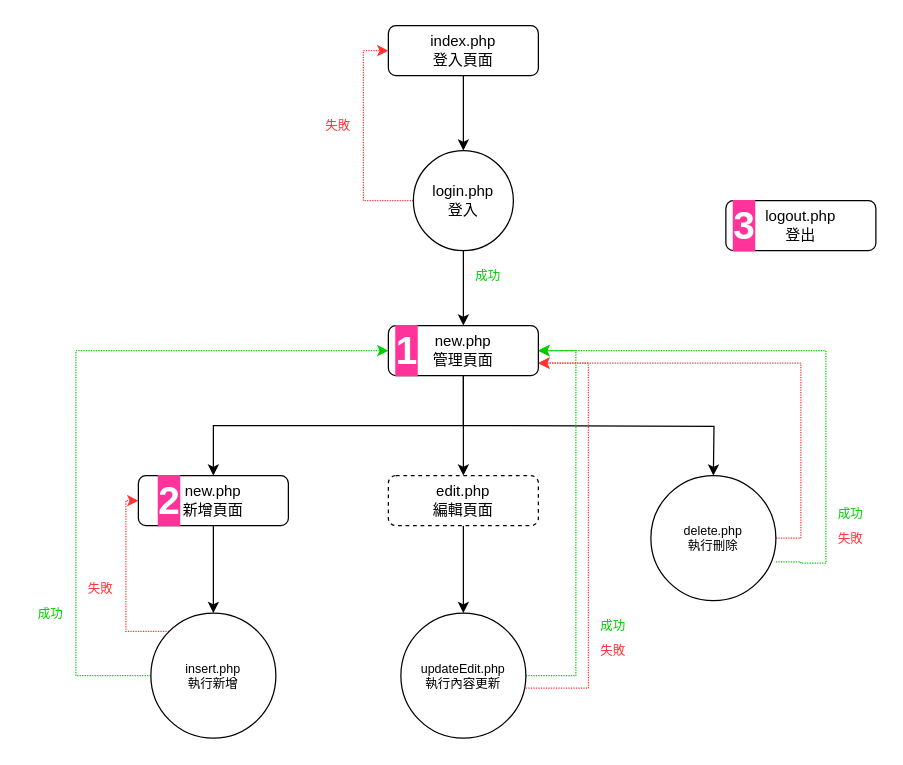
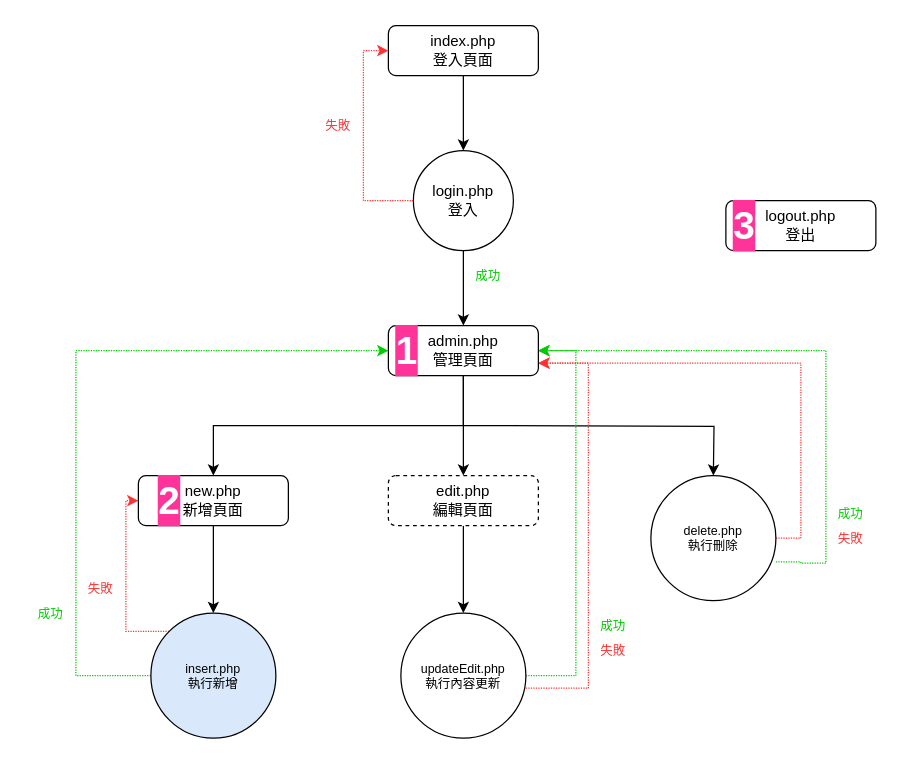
  <mxCell id="0" />
  <mxCell id="1" parent="0" />
  <mxCell id="2" style="edgeStyle=orthogonalEdgeStyle;rounded=0;orthogonalLoop=1;jettySize=auto;html=1;exitX=0.5;exitY=1;exitDx=0;exitDy=0;entryX=0.5;entryY=0;entryDx=0;entryDy=0;" edge="1" parent="1" source="3" target="9"><mxGeometry relative="1" as="geometry" /></mxCell>
  <mxCell id="3" value="index.php&lt;br&gt;登入頁面" style="rounded=1;whiteSpace=wrap;html=1;fontSize=12;glass=0;strokeWidth=1;shadow=0;" parent="1" vertex="1"><mxGeometry x="310" y="20" width="120" height="40" as="geometry" /></mxCell>
  <mxCell id="4" style="edgeStyle=orthogonalEdgeStyle;rounded=0;orthogonalLoop=1;jettySize=auto;html=1;exitX=0.5;exitY=1;exitDx=0;exitDy=0;entryX=0.5;entryY=0;entryDx=0;entryDy=0;exitPerimeter=0;" edge="1" parent="1" source="34" target="37"><mxGeometry relative="1" as="geometry"><Array as="points"><mxPoint x="370" y="340" /><mxPoint x="170" y="340" /></Array></mxGeometry></mxCell>
  <mxCell id="5" style="edgeStyle=orthogonalEdgeStyle;rounded=0;orthogonalLoop=1;jettySize=auto;html=1;entryX=0.5;entryY=0;entryDx=0;entryDy=0;" edge="1" parent="1"><mxGeometry relative="1" as="geometry"><mxPoint x="370" y="340" as="sourcePoint" /><mxPoint x="570" y="380" as="targetPoint" /></mxGeometry></mxCell>
  <mxCell id="6" style="edgeStyle=orthogonalEdgeStyle;rounded=0;orthogonalLoop=1;jettySize=auto;html=1;entryX=0.5;entryY=0;entryDx=0;entryDy=0;" edge="1" parent="1" source="34" target="11"><mxGeometry relative="1" as="geometry" /></mxCell>
  <mxCell id="7" style="edgeStyle=orthogonalEdgeStyle;rounded=0;orthogonalLoop=1;jettySize=auto;html=1;exitX=0.5;exitY=1;exitDx=0;exitDy=0;entryX=0.5;entryY=0;entryDx=0;entryDy=0;" edge="1" parent="1" source="9" target="34"><mxGeometry relative="1" as="geometry" /></mxCell>
  <mxCell id="8" style="edgeStyle=orthogonalEdgeStyle;rounded=0;orthogonalLoop=1;jettySize=auto;html=1;exitX=0;exitY=0.5;exitDx=0;exitDy=0;entryX=0;entryY=0.5;entryDx=0;entryDy=0;dashed=1;dashPattern=1 1;fontSize=10;fontColor=#00CC00;strokeColor=#FF3333;" edge="1" parent="1" source="9" target="3"><mxGeometry relative="1" as="geometry" /></mxCell>
  <mxCell id="9" value="&lt;span&gt;login.php&lt;/span&gt;&lt;br&gt;&lt;span&gt;登入&lt;/span&gt;" style="ellipse;whiteSpace=wrap;html=1;aspect=fixed;" vertex="1" parent="1"><mxGeometry x="330" y="120" width="80" height="80" as="geometry" /></mxCell>
  <mxCell id="10" style="edgeStyle=orthogonalEdgeStyle;rounded=0;orthogonalLoop=1;jettySize=auto;html=1;exitX=0.5;exitY=1;exitDx=0;exitDy=0;entryX=0.5;entryY=0;entryDx=0;entryDy=0;fontSize=10;" edge="1" parent="1" source="11" target="17"><mxGeometry relative="1" as="geometry" /></mxCell>
  <mxCell id="11" value="edit.php&lt;br&gt;編輯頁面" style="rounded=1;whiteSpace=wrap;html=1;fontSize=12;glass=0;strokeWidth=1;shadow=0;dashed=1;" vertex="1" parent="1"><mxGeometry x="310" y="380" width="120" height="40" as="geometry" /></mxCell>
  <mxCell id="12" style="edgeStyle=orthogonalEdgeStyle;rounded=0;orthogonalLoop=1;jettySize=auto;html=1;exitX=0.5;exitY=1;exitDx=0;exitDy=0;entryX=0.5;entryY=0;entryDx=0;entryDy=0;fontSize=10;" edge="1" parent="1" source="37" target="15"><mxGeometry relative="1" as="geometry" /></mxCell>
  <mxCell id="13" style="edgeStyle=orthogonalEdgeStyle;rounded=0;orthogonalLoop=1;jettySize=auto;html=1;exitX=0;exitY=0;exitDx=0;exitDy=0;entryX=0;entryY=0.5;entryDx=0;entryDy=0;fontSize=10;dashed=1;dashPattern=1 1;strokeColor=#FF3333;" edge="1" parent="1" source="15" target="37"><mxGeometry relative="1" as="geometry"><Array as="points"><mxPoint x="100" y="505" /><mxPoint x="100" y="400" /></Array></mxGeometry></mxCell>
  <mxCell id="14" style="edgeStyle=orthogonalEdgeStyle;rounded=0;orthogonalLoop=1;jettySize=auto;html=1;exitX=0;exitY=0.5;exitDx=0;exitDy=0;entryX=0;entryY=0.5;entryDx=0;entryDy=0;dashed=1;dashPattern=1 1;fontSize=10;fontColor=#00CC00;strokeColor=#00CC00;" edge="1" parent="1" source="15" target="34"><mxGeometry relative="1" as="geometry"><Array as="points"><mxPoint x="60" y="540" /><mxPoint x="60" y="280" /></Array></mxGeometry></mxCell>
- <mxCell id="15" value="&lt;font style=&quot;font-size: 10px&quot;&gt;&lt;span style=&quot;font-size: 10px&quot;&gt;insert.php&lt;/span&gt;&lt;br style=&quot;font-size: 10px&quot;&gt;執行新增&lt;br&gt;&lt;/font&gt;" style="ellipse;whiteSpace=wrap;html=1;aspect=fixed;fontSize=10;" vertex="1" parent="1"><mxGeometry x="120" y="490" width="100" height="100" as="geometry" /></mxCell>
+ <mxCell id="15" value="&lt;font style=&quot;font-size: 10px&quot;&gt;&lt;span style=&quot;font-size: 10px&quot;&gt;insert.php&lt;/span&gt;&lt;br style=&quot;font-size: 10px&quot;&gt;執行新增&lt;br&gt;&lt;/font&gt;" style="ellipse;whiteSpace=wrap;html=1;aspect=fixed;fontSize=10;fillColor=#dae8fc;" vertex="1" parent="1"><mxGeometry x="120" y="490" width="100" height="100" as="geometry" /></mxCell>
  <mxCell id="16" style="edgeStyle=orthogonalEdgeStyle;rounded=0;orthogonalLoop=1;jettySize=auto;html=1;exitX=1;exitY=0.5;exitDx=0;exitDy=0;entryX=1;entryY=0.5;entryDx=0;entryDy=0;dashed=1;dashPattern=1 1;fontSize=10;fontColor=#00CC00;strokeColor=#00CC00;" edge="1" parent="1" source="17" target="34"><mxGeometry relative="1" as="geometry"><Array as="points"><mxPoint x="460" y="540" /><mxPoint x="460" y="280" /></Array></mxGeometry></mxCell>
  <mxCell id="17" value="&lt;font style=&quot;font-size: 10px&quot;&gt;updateEdit.php&lt;br&gt;執行內容更新&lt;br&gt;&lt;/font&gt;" style="ellipse;whiteSpace=wrap;html=1;aspect=fixed;fontSize=10;" vertex="1" parent="1"><mxGeometry x="320" y="490" width="100" height="100" as="geometry" /></mxCell>
  <mxCell id="18" style="edgeStyle=orthogonalEdgeStyle;rounded=0;orthogonalLoop=1;jettySize=auto;html=1;exitX=1;exitY=0.5;exitDx=0;exitDy=0;dashed=1;dashPattern=1 1;fontSize=10;fontColor=#00CC00;strokeColor=#FF3333;" edge="1" parent="1" source="19"><mxGeometry relative="1" as="geometry"><mxPoint x="430" y="290" as="targetPoint" /><Array as="points"><mxPoint x="640" y="430" /><mxPoint x="640" y="290" /></Array></mxGeometry></mxCell>
  <mxCell id="19" value="&lt;font style=&quot;font-size: 10px&quot;&gt;&lt;span style=&quot;font-size: 10px&quot;&gt;delete.php&lt;/span&gt;&lt;br style=&quot;font-size: 10px&quot;&gt;執行刪除&lt;br&gt;&lt;/font&gt;" style="ellipse;whiteSpace=wrap;html=1;aspect=fixed;fontSize=10;" vertex="1" parent="1"><mxGeometry x="520" y="380" width="100" height="100" as="geometry" /></mxCell>
  <mxCell id="20" value="失敗" style="text;html=1;strokeColor=none;fillColor=none;align=center;verticalAlign=middle;whiteSpace=wrap;rounded=0;fontSize=10;fontColor=#FF3333;" vertex="1" parent="1"><mxGeometry x="60" y="460" width="40" height="20" as="geometry" /></mxCell>
  <mxCell id="21" value="成功" style="text;html=1;strokeColor=none;fillColor=none;align=center;verticalAlign=middle;whiteSpace=wrap;rounded=0;fontSize=10;fontColor=#00CC00;" vertex="1" parent="1"><mxGeometry x="20" y="480" width="40" height="20" as="geometry" /></mxCell>
  <mxCell id="22" value="成功" style="text;html=1;strokeColor=none;fillColor=none;align=center;verticalAlign=middle;whiteSpace=wrap;rounded=0;fontSize=10;fontColor=#00CC00;" vertex="1" parent="1"><mxGeometry x="470" y="490" width="40" height="20" as="geometry" /></mxCell>
  <mxCell id="23" style="edgeStyle=orthogonalEdgeStyle;rounded=0;orthogonalLoop=1;jettySize=auto;html=1;entryX=1;entryY=0.5;entryDx=0;entryDy=0;dashed=1;dashPattern=1 1;fontSize=10;fontColor=#00CC00;strokeColor=#FF3333;" edge="1" parent="1"><mxGeometry relative="1" as="geometry"><mxPoint x="420" y="550" as="sourcePoint" /><mxPoint x="430" y="290" as="targetPoint" /><Array as="points"><mxPoint x="470" y="550" /><mxPoint x="470" y="290" /></Array></mxGeometry></mxCell>
  <mxCell id="24" value="失敗" style="text;html=1;strokeColor=none;fillColor=none;align=center;verticalAlign=middle;whiteSpace=wrap;rounded=0;fontSize=10;fontColor=#FF3333;" vertex="1" parent="1"><mxGeometry x="470" y="510" width="40" height="20" as="geometry" /></mxCell>
  <mxCell id="25" style="edgeStyle=orthogonalEdgeStyle;rounded=0;orthogonalLoop=1;jettySize=auto;html=1;exitX=1;exitY=0.69;exitDx=0;exitDy=0;dashed=1;dashPattern=1 1;fontSize=10;fontColor=#00CC00;exitPerimeter=0;entryX=1;entryY=0.5;entryDx=0;entryDy=0;strokeColor=#00CC00;" edge="1" parent="1" source="19" target="34"><mxGeometry relative="1" as="geometry"><mxPoint x="440" y="280" as="targetPoint" /><mxPoint x="640" y="420" as="sourcePoint" /><Array as="points"><mxPoint x="640" y="449" /><mxPoint x="640" y="450" /><mxPoint x="660" y="450" /><mxPoint x="660" y="280" /></Array></mxGeometry></mxCell>
  <mxCell id="26" value="成功" style="text;html=1;strokeColor=none;fillColor=none;align=center;verticalAlign=middle;whiteSpace=wrap;rounded=0;fontSize=10;fontColor=#00CC00;" vertex="1" parent="1"><mxGeometry x="660" y="400" width="40" height="20" as="geometry" /></mxCell>
  <mxCell id="27" value="失敗" style="text;html=1;strokeColor=none;fillColor=none;align=center;verticalAlign=middle;whiteSpace=wrap;rounded=0;fontSize=10;fontColor=#FF3333;" vertex="1" parent="1"><mxGeometry x="660" y="420" width="40" height="20" as="geometry" /></mxCell>
  <mxCell id="28" value="失敗" style="text;html=1;strokeColor=none;fillColor=none;align=center;verticalAlign=middle;whiteSpace=wrap;rounded=0;fontSize=10;fontColor=#FF3333;" vertex="1" parent="1"><mxGeometry x="250" y="90" width="40" height="20" as="geometry" /></mxCell>
  <mxCell id="29" value="成功" style="text;html=1;strokeColor=none;fillColor=none;align=center;verticalAlign=middle;whiteSpace=wrap;rounded=0;fontSize=10;fontColor=#00CC00;" vertex="1" parent="1"><mxGeometry x="370" y="210" width="40" height="20" as="geometry" /></mxCell>
  <mxCell id="30" value="" style="group" vertex="1" connectable="0" parent="1"><mxGeometry x="560" y="160" width="140" height="40" as="geometry" /></mxCell>
  <mxCell id="31" value="logout.php&lt;br&gt;登出" style="rounded=1;whiteSpace=wrap;html=1;fontSize=12;glass=0;strokeWidth=1;shadow=0;" vertex="1" parent="30"><mxGeometry x="20" width="120" height="40" as="geometry" /></mxCell>
  <mxCell id="32" value="&lt;h1 style=&quot;line-height: 0%; font-size: 31px;&quot;&gt;&lt;font style=&quot;font-size: 31px;&quot;&gt;3&lt;/font&gt;&lt;/h1&gt;" style="text;html=1;strokeColor=none;fillColor=none;align=center;verticalAlign=middle;whiteSpace=wrap;rounded=0;fontSize=31;labelBackgroundColor=#FF3399;fontColor=#FFFFFF;spacing=2;" vertex="1" parent="30"><mxGeometry width="70" height="40" as="geometry" /></mxCell>
  <mxCell id="33" value="" style="group" vertex="1" connectable="0" parent="1"><mxGeometry x="290" y="260" width="140" height="40" as="geometry" /></mxCell>
- <mxCell id="34" value="new.php&lt;br&gt;管理頁面" style="rounded=1;whiteSpace=wrap;html=1;fontSize=12;glass=0;strokeWidth=1;shadow=0;" vertex="1" parent="33"><mxGeometry x="20" width="120" height="40" as="geometry" /></mxCell>
+ <mxCell id="34" value="admin.php&lt;br&gt;管理頁面" style="rounded=1;whiteSpace=wrap;html=1;fontSize=12;glass=0;strokeWidth=1;shadow=0;" vertex="1" parent="33"><mxGeometry x="20" width="120" height="40" as="geometry" /></mxCell>
  <mxCell id="35" value="&lt;h1 style=&quot;line-height: 0% ; font-size: 31px&quot;&gt;&lt;font style=&quot;font-size: 31px&quot;&gt;1&lt;/font&gt;&lt;/h1&gt;" style="text;html=1;strokeColor=none;fillColor=none;align=center;verticalAlign=middle;whiteSpace=wrap;rounded=0;fontSize=31;labelBackgroundColor=#FF3399;fontColor=#FFFFFF;spacing=2;" vertex="1" parent="33"><mxGeometry width="70" height="40" as="geometry" /></mxCell>
  <mxCell id="36" value="" style="group" vertex="1" connectable="0" parent="1"><mxGeometry x="100" y="380" width="130" height="40" as="geometry" /></mxCell>
  <mxCell id="37" value="new.php&lt;br&gt;新增頁面" style="rounded=1;whiteSpace=wrap;html=1;fontSize=12;glass=0;strokeWidth=1;shadow=0;" vertex="1" parent="36"><mxGeometry x="10" width="120" height="40" as="geometry" /></mxCell>
  <mxCell id="38" value="&lt;h1 style=&quot;line-height: 0% ; font-size: 31px&quot;&gt;&lt;font style=&quot;font-size: 31px&quot;&gt;2&lt;/font&gt;&lt;/h1&gt;" style="text;html=1;strokeColor=none;fillColor=none;align=center;verticalAlign=middle;whiteSpace=wrap;rounded=0;fontSize=31;labelBackgroundColor=#FF3399;fontColor=#FFFFFF;spacing=2;" vertex="1" parent="36"><mxGeometry width="70" height="40" as="geometry" /></mxCell>
